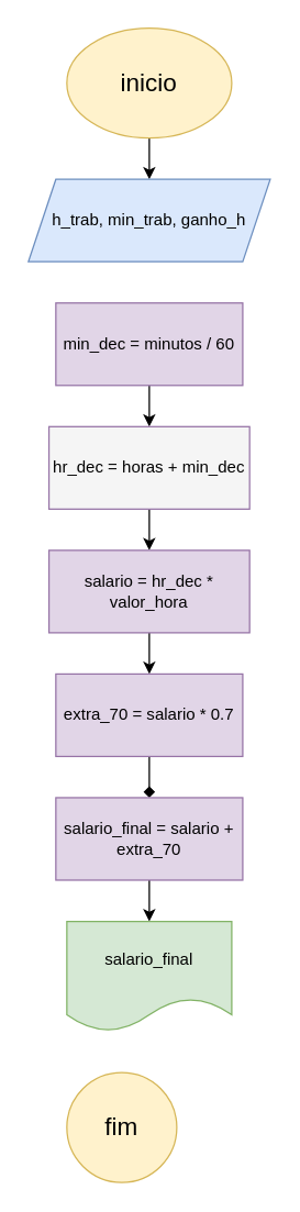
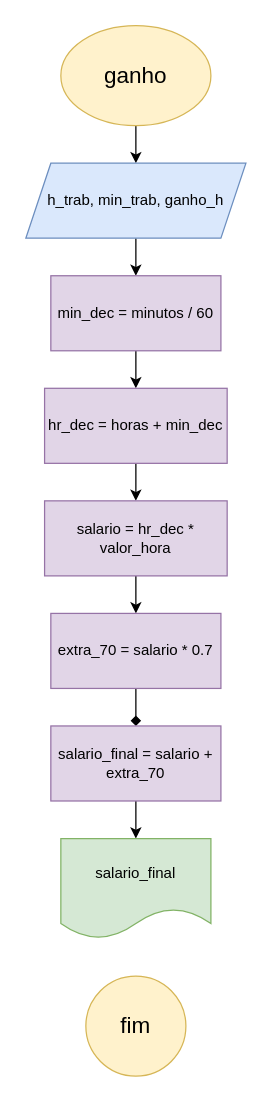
  <mxCell id="0" />
  <mxCell id="1" parent="0" />
  <mxCell id="2" value="" style="edgeStyle=orthogonalEdgeStyle;rounded=0;orthogonalLoop=1;jettySize=auto;html=1;" edge="1" parent="1" source="3" target="5"><mxGeometry relative="1" as="geometry" /></mxCell>
- <mxCell id="3" value="&lt;font style=&quot;font-size: 18px;&quot;&gt;inicio&lt;/font&gt;" style="ellipse;whiteSpace=wrap;html=1;fillColor=#fff2cc;strokeColor=#d6b656;" vertex="1" parent="1"><mxGeometry x="48" y="20" width="120" height="80" as="geometry" /></mxCell>
+ <mxCell id="3" value="&lt;font style=&quot;font-size: 18px;&quot;&gt;ganho&lt;/font&gt;" style="ellipse;whiteSpace=wrap;html=1;fillColor=#fff2cc;strokeColor=#d6b656;" vertex="1" parent="1"><mxGeometry x="48" y="20" width="120" height="80" as="geometry" /></mxCell>
+ <mxCell id="4" value="" style="edgeStyle=orthogonalEdgeStyle;rounded=0;orthogonalLoop=1;jettySize=auto;html=1;" edge="1" parent="1" source="5" target="7"><mxGeometry relative="1" as="geometry" /></mxCell>
  <mxCell id="5" value="h_trab, min_trab, ganho_h" style="shape=parallelogram;perimeter=parallelogramPerimeter;whiteSpace=wrap;html=1;fixedSize=1;fillColor=#dae8fc;strokeColor=#6c8ebf;" vertex="1" parent="1"><mxGeometry x="20" y="130" width="176" height="60" as="geometry" /></mxCell>
  <mxCell id="6" value="" style="edgeStyle=orthogonalEdgeStyle;rounded=0;orthogonalLoop=1;jettySize=auto;html=1;" edge="1" parent="1" source="7" target="9"><mxGeometry relative="1" as="geometry" /></mxCell>
  <mxCell id="7" value="min_dec = minutos / 60" style="whiteSpace=wrap;html=1;fillColor=#e1d5e7;strokeColor=#9673a6;" vertex="1" parent="1"><mxGeometry x="40" y="220" width="136" height="60" as="geometry" /></mxCell>
  <mxCell id="8" value="" style="edgeStyle=orthogonalEdgeStyle;rounded=0;orthogonalLoop=1;jettySize=auto;html=1;" edge="1" parent="1" source="9" target="11"><mxGeometry relative="1" as="geometry" /></mxCell>
- <mxCell id="9" value="hr_dec = horas + min_dec" style="whiteSpace=wrap;html=1;fillColor=#f5f5f5;strokeColor=#9673a6;" vertex="1" parent="1"><mxGeometry x="35" y="310" width="146" height="60" as="geometry" /></mxCell>
+ <mxCell id="9" value="hr_dec = horas + min_dec" style="whiteSpace=wrap;html=1;fillColor=#e1d5e7;strokeColor=#9673a6;" vertex="1" parent="1"><mxGeometry x="35" y="310" width="146" height="60" as="geometry" /></mxCell>
  <mxCell id="10" value="" style="edgeStyle=orthogonalEdgeStyle;rounded=0;orthogonalLoop=1;jettySize=auto;html=1;" edge="1" parent="1" source="11" target="13"><mxGeometry relative="1" as="geometry" /></mxCell>
  <mxCell id="11" value="salario = hr_dec * valor_hora" style="whiteSpace=wrap;html=1;fillColor=#e1d5e7;strokeColor=#9673a6;" vertex="1" parent="1"><mxGeometry x="35" y="400" width="146" height="60" as="geometry" /></mxCell>
  <mxCell id="12" value="" style="edgeStyle=orthogonalEdgeStyle;rounded=0;orthogonalLoop=1;jettySize=auto;html=1;endArrow=diamond;" edge="1" parent="1" source="13" target="15"><mxGeometry relative="1" as="geometry" /></mxCell>
  <mxCell id="13" value="extra_70 = salario * 0.7" style="whiteSpace=wrap;html=1;fillColor=#e1d5e7;strokeColor=#9673a6;" vertex="1" parent="1"><mxGeometry x="40" y="490" width="136" height="60" as="geometry" /></mxCell>
  <mxCell id="14" value="" style="edgeStyle=orthogonalEdgeStyle;rounded=0;orthogonalLoop=1;jettySize=auto;html=1;" edge="1" parent="1" source="15" target="16"><mxGeometry relative="1" as="geometry" /></mxCell>
  <mxCell id="15" value="salario_final = salario + extra_70" style="whiteSpace=wrap;html=1;fillColor=#e1d5e7;strokeColor=#9673a6;" vertex="1" parent="1"><mxGeometry x="40" y="580" width="136" height="60" as="geometry" /></mxCell>
  <mxCell id="16" value="salario_final" style="shape=document;whiteSpace=wrap;html=1;boundedLbl=1;fillColor=#d5e8d4;strokeColor=#82b366;" vertex="1" parent="1"><mxGeometry x="48" y="670" width="120" height="80" as="geometry" /></mxCell>
- <mxCell id="17" value="&lt;font style=&quot;font-size: 18px;&quot;&gt;fim&lt;/font&gt;" style="ellipse;whiteSpace=wrap;html=1;fillColor=#fff2cc;strokeColor=#d6b656;" vertex="1" parent="1"><mxGeometry x="48" y="780" width="80" height="80" as="geometry" /></mxCell>
+ <mxCell id="17" value="&lt;font style=&quot;font-size: 18px;&quot;&gt;fim&lt;/font&gt;" style="ellipse;whiteSpace=wrap;html=1;fillColor=#fff2cc;strokeColor=#d6b656;" vertex="1" parent="1"><mxGeometry x="68" y="780" width="80" height="80" as="geometry" /></mxCell>
